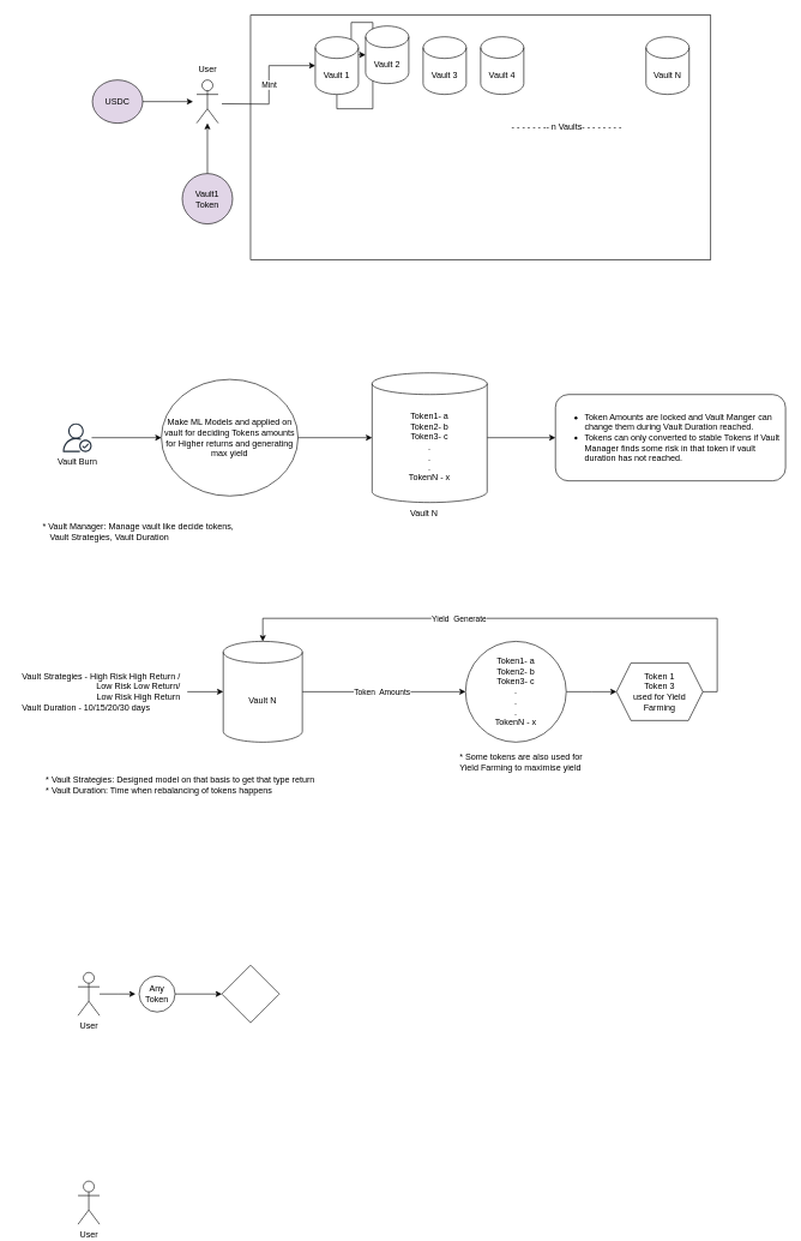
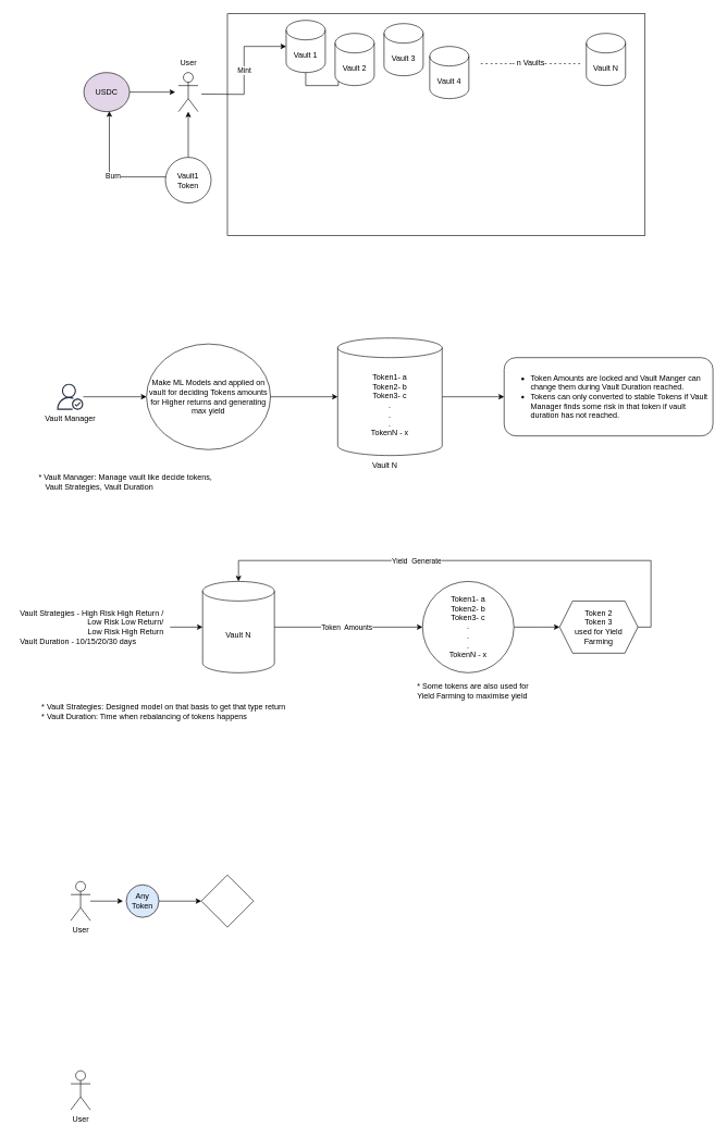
  <mxCell id="0" />
  <mxCell id="1" parent="0" />
  <mxCell id="2" value="" style="rounded=0;whiteSpace=wrap;html=1;align=left;" parent="1" vertex="1"><mxGeometry x="348" y="20" width="640" height="340" as="geometry" /></mxCell>
  <mxCell id="3" style="edgeStyle=orthogonalEdgeStyle;rounded=0;orthogonalLoop=1;jettySize=auto;html=1;exitX=0.5;exitY=1;exitDx=0;exitDy=0;exitPerimeter=0;" parent="1" source="4" target="5" edge="1"><mxGeometry relative="1" as="geometry" /></mxCell>
- <mxCell id="4" value="Vault 1" style="shape=cylinder3;whiteSpace=wrap;html=1;boundedLbl=1;backgroundOutline=1;size=15;" parent="1" vertex="1"><mxGeometry x="438" y="50" width="60" height="80" as="geometry" /></mxCell>
- <mxCell id="5" value="Vault 2" style="shape=cylinder3;whiteSpace=wrap;html=1;boundedLbl=1;backgroundOutline=1;size=15;" parent="1" vertex="1"><mxGeometry x="508" y="35" width="60" height="80" as="geometry" /></mxCell>
- <mxCell id="6" value="Vault 3" style="shape=cylinder3;whiteSpace=wrap;html=1;boundedLbl=1;backgroundOutline=1;size=15;" parent="1" vertex="1"><mxGeometry x="588" y="50" width="60" height="80" as="geometry" /></mxCell>
- <mxCell id="7" value="Vault 4" style="shape=cylinder3;whiteSpace=wrap;html=1;boundedLbl=1;backgroundOutline=1;size=15;" parent="1" vertex="1"><mxGeometry x="668" y="50" width="60" height="80" as="geometry" /></mxCell>
+ <mxCell id="4" value="Vault 1" style="shape=cylinder3;whiteSpace=wrap;html=1;boundedLbl=1;backgroundOutline=1;size=15;" parent="1" vertex="1"><mxGeometry x="438" y="30" width="60" height="80" as="geometry" /></mxCell>
+ <mxCell id="5" value="Vault 2" style="shape=cylinder3;whiteSpace=wrap;html=1;boundedLbl=1;backgroundOutline=1;size=15;" parent="1" vertex="1"><mxGeometry x="513" y="50" width="60" height="80" as="geometry" /></mxCell>
+ <mxCell id="6" value="Vault 3" style="shape=cylinder3;whiteSpace=wrap;html=1;boundedLbl=1;backgroundOutline=1;size=15;" parent="1" vertex="1"><mxGeometry x="588" y="35" width="60" height="80" as="geometry" /></mxCell>
+ <mxCell id="7" value="Vault 4" style="shape=cylinder3;whiteSpace=wrap;html=1;boundedLbl=1;backgroundOutline=1;size=15;" parent="1" vertex="1"><mxGeometry x="658" y="70" width="60" height="80" as="geometry" /></mxCell>
  <mxCell id="8" value="Vault N" style="shape=cylinder3;whiteSpace=wrap;html=1;boundedLbl=1;backgroundOutline=1;size=15;" parent="1" vertex="1"><mxGeometry x="898" y="50" width="60" height="80" as="geometry" /></mxCell>
  <mxCell id="9" value="User" style="text;html=1;align=center;verticalAlign=middle;resizable=0;points=[];autosize=1;strokeColor=none;fillColor=none;" parent="1" vertex="1"><mxGeometry x="263" y="80" width="50" height="30" as="geometry" /></mxCell>
  <mxCell id="10" value="Mint" style="edgeStyle=orthogonalEdgeStyle;rounded=0;orthogonalLoop=1;jettySize=auto;html=1;exitX=1;exitY=0.75;exitDx=0;exitDy=0;entryX=0;entryY=0.5;entryDx=0;entryDy=0;entryPerimeter=0;" parent="1" target="4" edge="1"><mxGeometry relative="1" as="geometry"><mxPoint x="308" y="143" as="sourcePoint" /></mxGeometry></mxCell>
+ <mxCell id="11" style="edgeStyle=orthogonalEdgeStyle;rounded=0;orthogonalLoop=1;jettySize=auto;html=1;exitX=0;exitY=1;exitDx=0;exitDy=0;entryX=0.558;entryY=0.988;entryDx=0;entryDy=0;entryPerimeter=0;" parent="1" source="14" target="25" edge="1"><mxGeometry relative="1" as="geometry"><mxPoint x="158" y="200" as="targetPoint" /><Array as="points"><mxPoint x="267" y="270" /><mxPoint x="168" y="270" /><mxPoint x="168" y="179" /></Array></mxGeometry></mxCell>
+ <mxCell id="12" value="Burn" style="edgeLabel;html=1;align=center;verticalAlign=middle;resizable=0;points=[];" parent="11" vertex="1" connectable="0"><mxGeometry x="-0.104" y="-2" relative="1" as="geometry"><mxPoint x="-23" as="offset" /></mxGeometry></mxCell>
  <mxCell id="13" style="edgeStyle=orthogonalEdgeStyle;rounded=0;orthogonalLoop=1;jettySize=auto;html=1;exitX=0.5;exitY=0;exitDx=0;exitDy=0;" parent="1" source="14" target="30" edge="1"><mxGeometry relative="1" as="geometry" /></mxCell>
- <mxCell id="14" value="Vault1 Token" style="ellipse;whiteSpace=wrap;html=1;fillColor=#e1d5e7;" parent="1" vertex="1"><mxGeometry x="253" y="240" width="70" height="70" as="geometry" /></mxCell>
+ <mxCell id="14" value="Vault1 Token" style="ellipse;whiteSpace=wrap;html=1;" parent="1" vertex="1"><mxGeometry x="253" y="240" width="70" height="70" as="geometry" /></mxCell>
  <mxCell id="15" style="edgeStyle=orthogonalEdgeStyle;rounded=0;orthogonalLoop=1;jettySize=auto;html=1;entryX=0;entryY=0.5;entryDx=0;entryDy=0;" parent="1" source="17" target="19" edge="1"><mxGeometry relative="1" as="geometry" /></mxCell>
  <mxCell id="16" value="Token&amp;nbsp; Amounts" style="edgeLabel;html=1;align=center;verticalAlign=middle;resizable=0;points=[];" parent="15" vertex="1" connectable="0"><mxGeometry x="-0.028" y="1" relative="1" as="geometry"><mxPoint y="1" as="offset" /></mxGeometry></mxCell>
  <mxCell id="17" value="Vault N" style="shape=cylinder3;whiteSpace=wrap;html=1;boundedLbl=1;backgroundOutline=1;size=15;" parent="1" vertex="1"><mxGeometry x="310" y="890" width="110" height="140" as="geometry" /></mxCell>
  <mxCell id="18" style="edgeStyle=orthogonalEdgeStyle;rounded=0;orthogonalLoop=1;jettySize=auto;html=1;exitX=1;exitY=0.5;exitDx=0;exitDy=0;" parent="1" source="19" edge="1"><mxGeometry relative="1" as="geometry"><mxPoint x="857" y="960" as="targetPoint" /></mxGeometry></mxCell>
  <mxCell id="19" value="Token1- a&lt;br&gt;Token2- b&lt;br&gt;Token3- c&lt;br&gt;.&lt;br&gt;.&lt;br&gt;.&lt;br&gt;TokenN - x" style="ellipse;whiteSpace=wrap;html=1;aspect=fixed;" parent="1" vertex="1"><mxGeometry x="647" y="890" width="140" height="140" as="geometry" /></mxCell>
  <mxCell id="20" value="Vault Strategies - High Risk High Return /&lt;br&gt;&lt;div style=&quot;text-align: right;&quot;&gt;&lt;span style=&quot;background-color: initial;&quot;&gt;Low Risk Low Return/&lt;/span&gt;&lt;/div&gt;&lt;div style=&quot;text-align: right;&quot;&gt;&lt;span style=&quot;background-color: initial;&quot;&gt;Low Risk High Return&lt;/span&gt;&lt;/div&gt;&lt;div style=&quot;text-align: left;&quot;&gt;&lt;span style=&quot;background-color: initial;&quot;&gt;Vault Duration - 10/15/20/30 days&lt;/span&gt;&lt;/div&gt;" style="text;html=1;align=center;verticalAlign=middle;resizable=0;points=[];autosize=1;strokeColor=none;fillColor=none;" parent="1" vertex="1"><mxGeometry x="20" y="925" width="240" height="70" as="geometry" /></mxCell>
  <mxCell id="21" style="edgeStyle=orthogonalEdgeStyle;rounded=0;orthogonalLoop=1;jettySize=auto;html=1;entryX=0;entryY=0.5;entryDx=0;entryDy=0;entryPerimeter=0;" parent="1" source="20" target="17" edge="1"><mxGeometry relative="1" as="geometry" /></mxCell>
  <mxCell id="22" value="&lt;div style=&quot;text-align: left;&quot;&gt;&lt;span style=&quot;background-color: initial;&quot;&gt;* Vault Strategies: Designed model on that basis to get that type return&lt;/span&gt;&lt;/div&gt;&lt;div style=&quot;text-align: left;&quot;&gt;&lt;span style=&quot;background-color: initial;&quot;&gt;* Vault Duration: Time when rebalancing of tokens happens&lt;/span&gt;&lt;/div&gt;" style="text;html=1;align=center;verticalAlign=middle;resizable=0;points=[];autosize=1;strokeColor=none;fillColor=none;" parent="1" vertex="1"><mxGeometry x="50" y="1070" width="400" height="40" as="geometry" /></mxCell>
- <mxCell id="23" value="- - - - - - -- n Vaults- - - - - - - -" style="text;html=1;strokeColor=none;fillColor=none;align=center;verticalAlign=middle;whiteSpace=wrap;rounded=0;" parent="1" vertex="1"><mxGeometry x="703" y="160" width="170" height="30" as="geometry" /></mxCell>
+ <mxCell id="23" value="- - - - - - -- n Vaults- - - - - - - -" style="text;html=1;strokeColor=none;fillColor=none;align=center;verticalAlign=middle;whiteSpace=wrap;rounded=0;" parent="1" vertex="1"><mxGeometry x="728" y="80" width="170" height="30" as="geometry" /></mxCell>
  <mxCell id="24" style="edgeStyle=orthogonalEdgeStyle;rounded=0;orthogonalLoop=1;jettySize=auto;html=1;" parent="1" source="25" edge="1"><mxGeometry relative="1" as="geometry"><mxPoint y="140" as="targetPoint" x="268" /></mxGeometry></mxCell>
  <mxCell id="25" value="USDC" style="ellipse;whiteSpace=wrap;html=1;fillColor=#e1d5e7;" parent="1" vertex="1"><mxGeometry x="128" y="110" width="70" height="60" as="geometry" /></mxCell>
  <mxCell id="26" value="* Some tokens are also used for&lt;br&gt;Yield Farming to maximise yield" style="text;html=1;align=left;verticalAlign=middle;resizable=0;points=[];autosize=1;strokeColor=none;fillColor=none;labelBackgroundColor=none;labelBorderColor=none;" parent="1" vertex="1"><mxGeometry x="637" y="1038" width="190" height="40" as="geometry" /></mxCell>
  <mxCell id="27" style="edgeStyle=orthogonalEdgeStyle;rounded=0;orthogonalLoop=1;jettySize=auto;html=1;exitX=1;exitY=0.5;exitDx=0;exitDy=0;entryX=0.5;entryY=0;entryDx=0;entryDy=0;entryPerimeter=0;" parent="1" source="29" target="17" edge="1"><mxGeometry relative="1" as="geometry"><mxPoint x="377" y="828" as="targetPoint" /><Array as="points"><mxPoint x="997" y="960" /><mxPoint x="997" y="858" /><mxPoint x="365" y="858" /></Array></mxGeometry></mxCell>
  <mxCell id="28" value="Yield&amp;nbsp; Generate" style="edgeLabel;html=1;align=center;verticalAlign=middle;resizable=0;points=[];" parent="27" vertex="1" connectable="0"><mxGeometry x="0.236" y="3" relative="1" as="geometry"><mxPoint x="4" y="-3" as="offset" /></mxGeometry></mxCell>
- <mxCell id="29" value="Token 1&lt;br&gt;Token 3&lt;br&gt;used for Yield Farming" style="shape=hexagon;perimeter=hexagonPerimeter2;whiteSpace=wrap;html=1;fixedSize=1;" parent="1" vertex="1"><mxGeometry x="857" y="920" width="120" height="80" as="geometry" /></mxCell>
+ <mxCell id="29" value="Token 2&lt;br&gt;Token 3&lt;br&gt;used for Yield Farming" style="shape=hexagon;perimeter=hexagonPerimeter2;whiteSpace=wrap;html=1;fixedSize=1;" parent="1" vertex="1"><mxGeometry x="857" y="920" width="120" height="80" as="geometry" /></mxCell>
  <mxCell id="30" value="" style="shape=umlActor;verticalLabelPosition=bottom;verticalAlign=top;html=1;outlineConnect=0;" parent="1" vertex="1"><mxGeometry x="273" y="110" width="30" height="60" as="geometry" /></mxCell>
  <mxCell id="31" style="edgeStyle=orthogonalEdgeStyle;rounded=0;orthogonalLoop=1;jettySize=auto;html=1;" parent="1" source="32" target="37" edge="1"><mxGeometry relative="1" as="geometry" /></mxCell>
  <mxCell id="32" value="" style="sketch=0;outlineConnect=0;fontColor=#232F3E;gradientColor=none;fillColor=#232F3D;strokeColor=none;dashed=0;verticalLabelPosition=bottom;verticalAlign=top;align=center;html=1;fontSize=12;fontStyle=0;aspect=fixed;pointerEvents=1;shape=mxgraph.aws4.authenticated_user;" parent="1" vertex="1"><mxGeometry x="87" y="587" width="40" height="40" as="geometry" /></mxCell>
- <mxCell id="33" value="Vault Burn" style="text;html=1;align=center;verticalAlign=middle;resizable=0;points=[];autosize=1;strokeColor=none;fillColor=none;" parent="1" vertex="1"><mxGeometry x="57" y="626" width="100" height="30" as="geometry" /></mxCell>
+ <mxCell id="33" value="Vault Manager" style="text;html=1;align=center;verticalAlign=middle;resizable=0;points=[];autosize=1;strokeColor=none;fillColor=none;" parent="1" vertex="1"><mxGeometry x="57" y="626" width="100" height="30" as="geometry" /></mxCell>
  <mxCell id="34" style="edgeStyle=orthogonalEdgeStyle;rounded=0;orthogonalLoop=1;jettySize=auto;html=1;entryX=0;entryY=0.5;entryDx=0;entryDy=0;" parent="1" source="35" target="40" edge="1"><mxGeometry relative="1" as="geometry" /></mxCell>
  <mxCell id="35" value="Token1- a&lt;br style=&quot;border-color: var(--border-color);&quot;&gt;Token2- b&lt;br style=&quot;border-color: var(--border-color);&quot;&gt;Token3- c&lt;br style=&quot;border-color: var(--border-color);&quot;&gt;.&lt;br style=&quot;border-color: var(--border-color);&quot;&gt;.&lt;br style=&quot;border-color: var(--border-color);&quot;&gt;.&lt;br style=&quot;border-color: var(--border-color);&quot;&gt;TokenN - x" style="shape=cylinder3;whiteSpace=wrap;html=1;boundedLbl=1;backgroundOutline=1;size=15;" parent="1" vertex="1"><mxGeometry x="517" y="517" width="160" height="180" as="geometry" /></mxCell>
  <mxCell id="36" value="* Vault Manager: Manage vault like decide tokens, &lt;br&gt;&amp;nbsp; &amp;nbsp;Vault Strategies, Vault Duration" style="text;html=1;align=left;verticalAlign=middle;resizable=0;points=[];autosize=1;strokeColor=none;fillColor=none;" parent="1" vertex="1"><mxGeometry x="57" y="717" width="290" height="40" as="geometry" /></mxCell>
  <mxCell id="37" value="Make ML Models and applied on vault for deciding Tokens amounts for Higher returns and generating max yield" style="ellipse;whiteSpace=wrap;html=1;" parent="1" vertex="1"><mxGeometry x="224" y="526" width="190" height="162" as="geometry" /></mxCell>
  <mxCell id="38" style="edgeStyle=orthogonalEdgeStyle;rounded=0;orthogonalLoop=1;jettySize=auto;html=1;entryX=0;entryY=0.5;entryDx=0;entryDy=0;entryPerimeter=0;" parent="1" source="37" target="35" edge="1"><mxGeometry relative="1" as="geometry" /></mxCell>
  <mxCell id="39" value="Vault N" style="text;html=1;align=center;verticalAlign=middle;resizable=0;points=[];autosize=1;strokeColor=none;fillColor=none;" parent="1" vertex="1"><mxGeometry x="559" y="697" width="60" height="30" as="geometry" /></mxCell>
  <mxCell id="40" value="&lt;ul style=&quot;border-color: var(--border-color); text-align: left;&quot;&gt;&lt;li style=&quot;border-color: var(--border-color);&quot;&gt;Token Amounts are locked and Vault Manger can change them during Vault Duration reached.&lt;/li&gt;&lt;li style=&quot;border-color: var(--border-color);&quot;&gt;Tokens can only converted to stable Tokens if Vault Manager finds some risk in that token if vault duration has not reached.&lt;/li&gt;&lt;/ul&gt;" style="rounded=1;whiteSpace=wrap;html=1;" parent="1" vertex="1"><mxGeometry x="772" y="547" width="320" height="120" as="geometry" /></mxCell>
  <mxCell id="41" value="" style="edgeStyle=orthogonalEdgeStyle;rounded=0;orthogonalLoop=1;jettySize=auto;html=1;" parent="1" source="42" edge="1"><mxGeometry relative="1" as="geometry"><mxPoint x="188" y="1380" as="targetPoint" /></mxGeometry></mxCell>
  <mxCell id="42" value="User" style="shape=umlActor;verticalLabelPosition=bottom;verticalAlign=top;html=1;outlineConnect=0;" parent="1" vertex="1"><mxGeometry x="108" y="1350" width="30" height="60" as="geometry" /></mxCell>
  <mxCell id="43" value="User" style="shape=umlActor;verticalLabelPosition=bottom;verticalAlign=top;html=1;outlineConnect=0;" parent="1" vertex="1"><mxGeometry x="108" y="1640" width="30" height="60" as="geometry" /></mxCell>
  <mxCell id="44" value="" style="edgeStyle=orthogonalEdgeStyle;rounded=0;orthogonalLoop=1;jettySize=auto;html=1;" edge="1" parent="1" source="45" target="46"><mxGeometry relative="1" as="geometry" /></mxCell>
- <mxCell id="45" value="Any Token" style="ellipse;whiteSpace=wrap;html=1;aspect=fixed;" vertex="1" parent="1"><mxGeometry x="193" y="1355" width="50" height="50" as="geometry" /></mxCell>
+ <mxCell id="45" value="Any Token" style="ellipse;whiteSpace=wrap;html=1;aspect=fixed;fillColor=#dae8fc;" vertex="1" parent="1"><mxGeometry x="193" y="1355" width="50" height="50" as="geometry" /></mxCell>
  <mxCell id="46" value="" style="rhombus;whiteSpace=wrap;html=1;" vertex="1" parent="1"><mxGeometry x="308" y="1340" width="80" height="80" as="geometry" /></mxCell>
